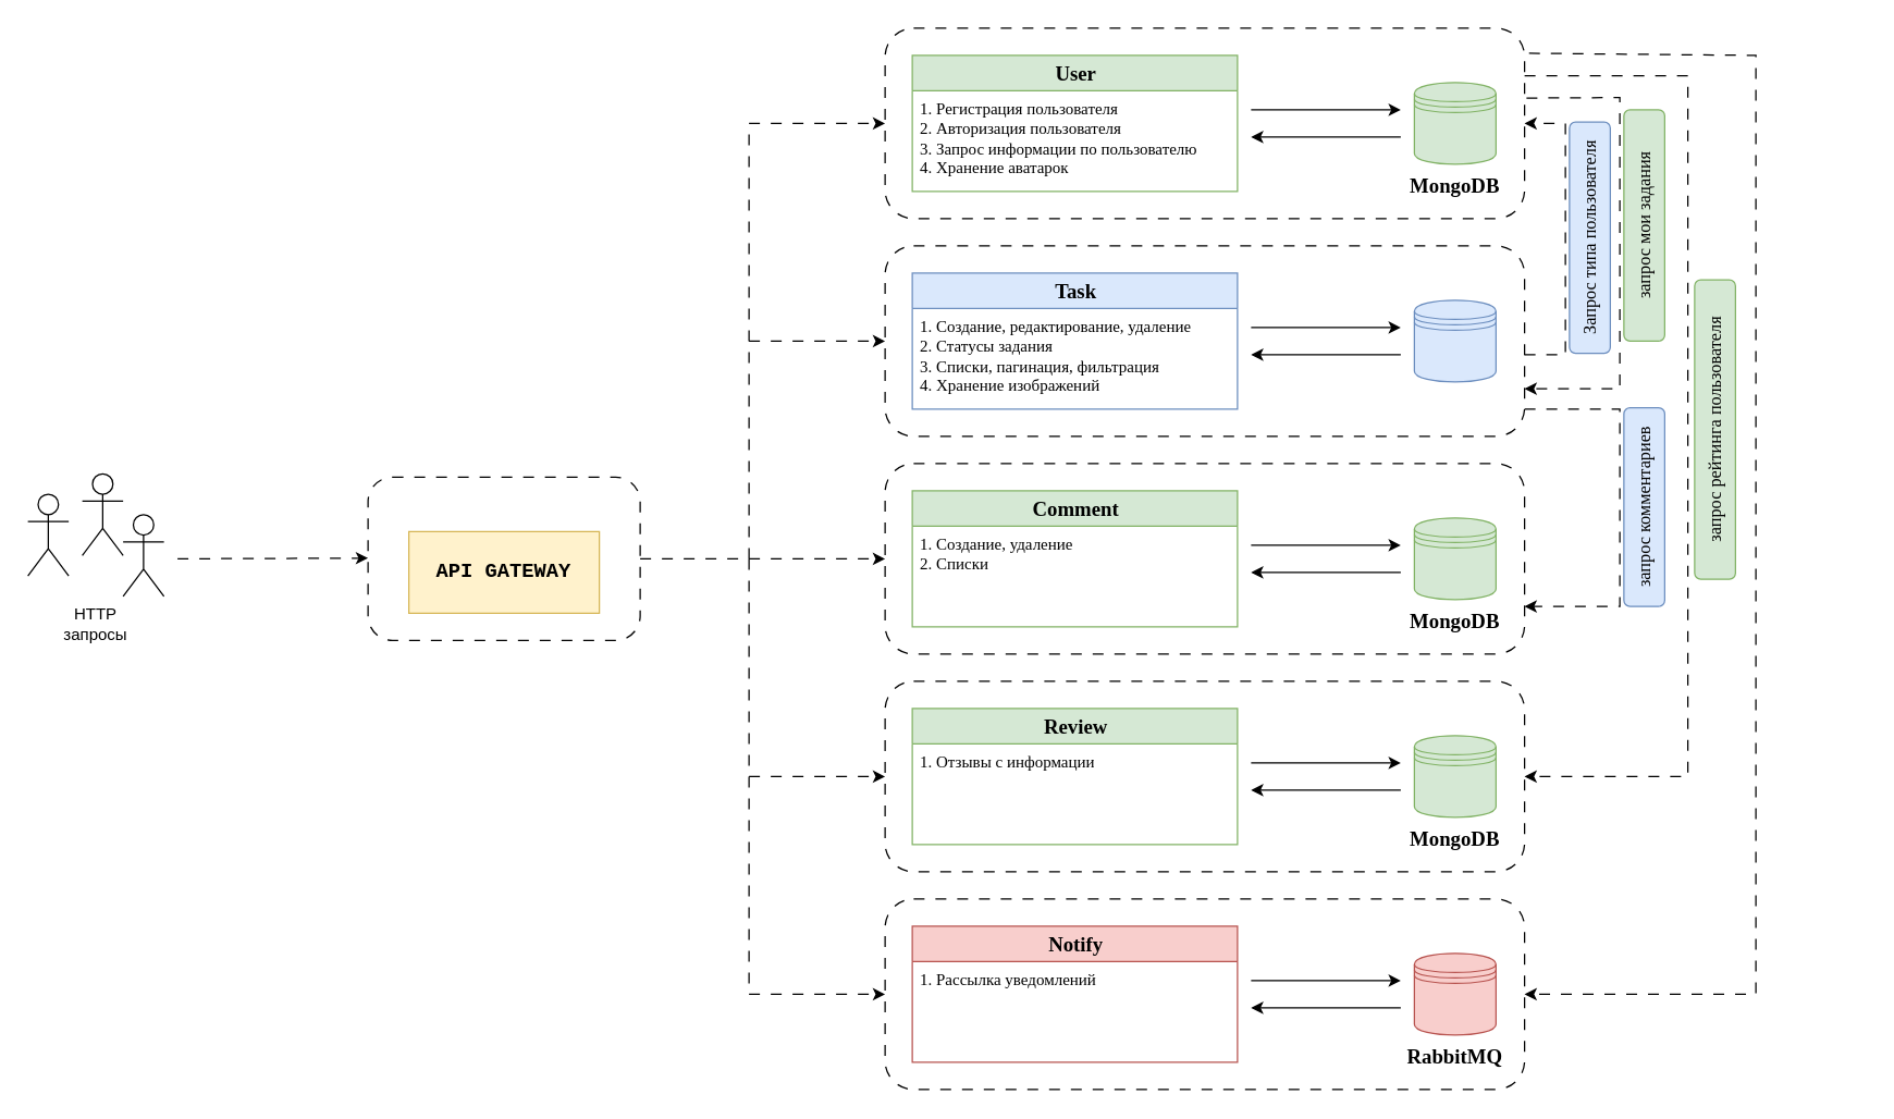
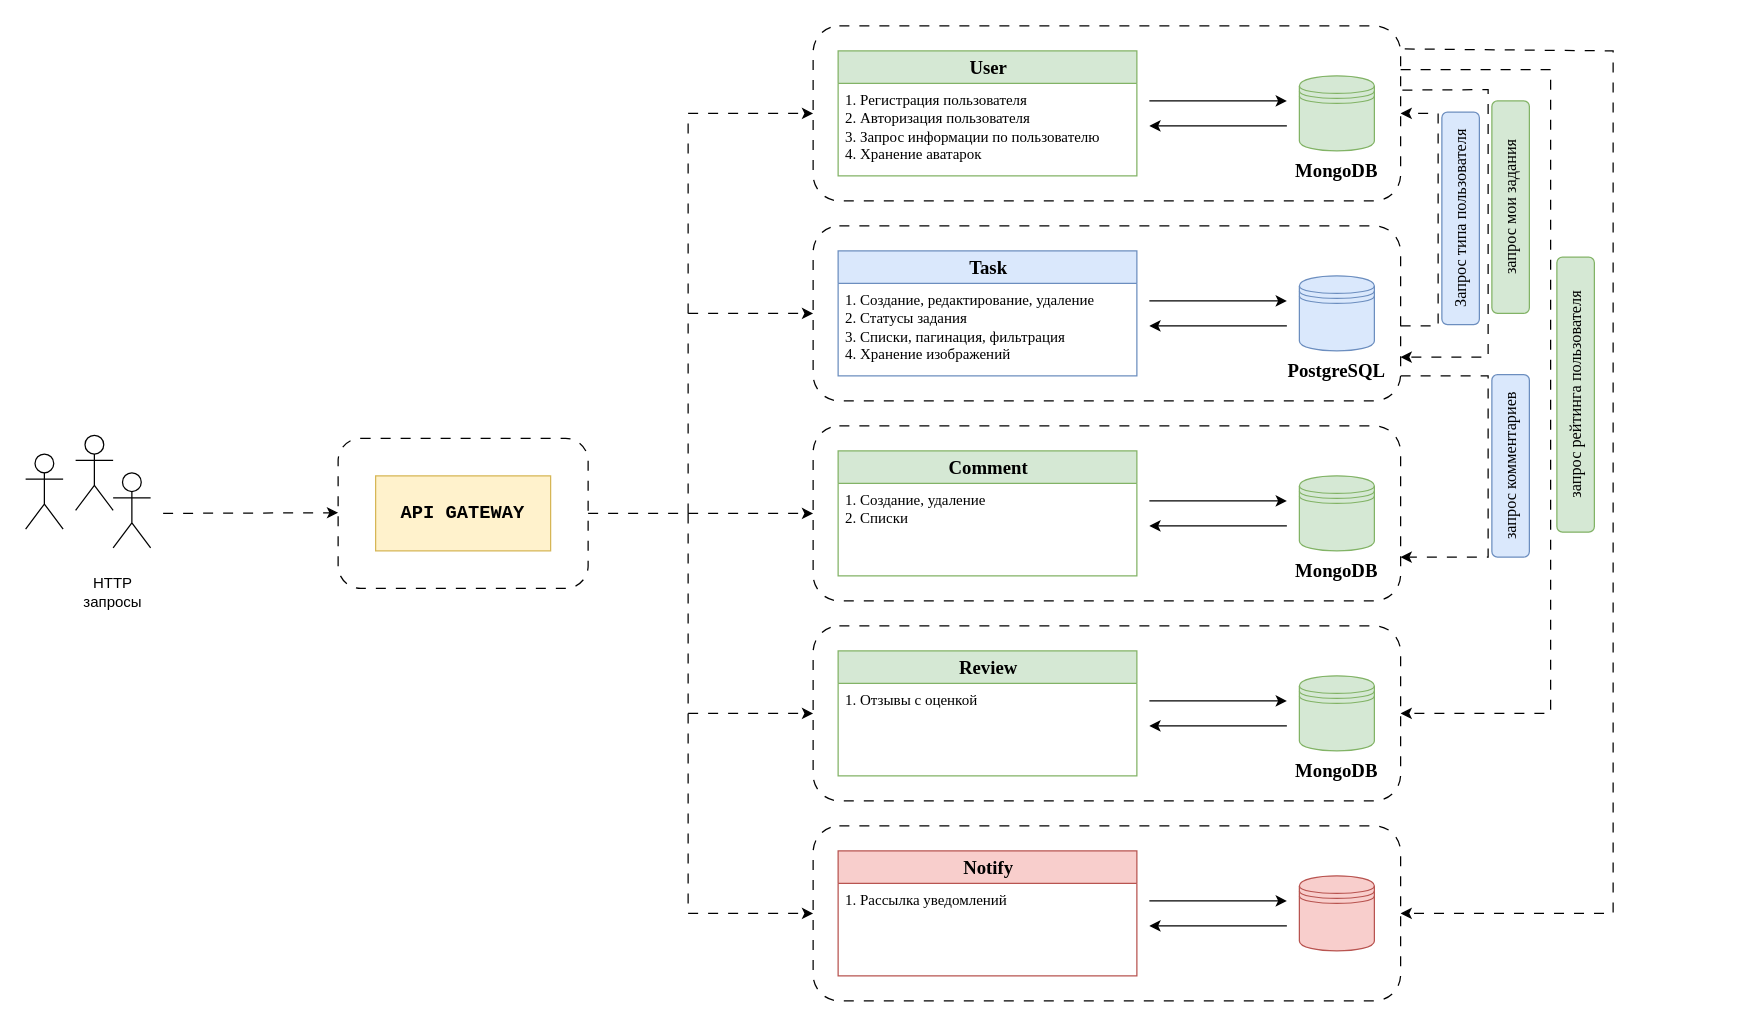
  <mxCell id="0" />
  <mxCell id="1" parent="0" />
  <mxCell id="2" value="" style="rounded=1;whiteSpace=wrap;html=1;fillColor=none;dashed=1;dashPattern=8 8;" parent="1" vertex="1"><mxGeometry x="270" y="350" width="200" height="120" as="geometry" /></mxCell>
  <mxCell id="3" value="" style="rounded=1;whiteSpace=wrap;html=1;fillColor=none;dashed=1;dashPattern=8 8;fontFamily=Tahoma;" parent="1" vertex="1"><mxGeometry x="650" y="20" width="470" height="140" as="geometry" /></mxCell>
  <mxCell id="4" value="" style="rounded=1;whiteSpace=wrap;html=1;fillColor=none;dashed=1;dashPattern=8 8;fontFamily=Tahoma;" parent="1" vertex="1"><mxGeometry x="650" y="340" width="470" height="140" as="geometry" /></mxCell>
  <mxCell id="5" value="" style="rounded=1;whiteSpace=wrap;html=1;fillColor=none;dashed=1;dashPattern=8 8;fontFamily=Tahoma;" parent="1" vertex="1"><mxGeometry x="650" y="180" width="470" height="140" as="geometry" /></mxCell>
- <mxCell id="6" value="API GATEWAY" style="rounded=0;whiteSpace=wrap;html=1;fontFamily=Courier New;fontSize=15;verticalAlign=middle;fontStyle=1;fillColor=#fff2cc;strokeColor=#d6b656;" parent="1" vertex="1"><mxGeometry x="300" y="390" width="140" height="60" as="geometry" /></mxCell>
+ <mxCell id="6" value="API GATEWAY" style="rounded=0;whiteSpace=wrap;html=1;fontFamily=Courier New;fontSize=15;verticalAlign=middle;fontStyle=1;fillColor=#fff2cc;strokeColor=#d6b656;" parent="1" vertex="1"><mxGeometry x="300" y="380" width="140" height="60" as="geometry" /></mxCell>
  <mxCell id="7" value="" style="shape=datastore;whiteSpace=wrap;html=1;fillColor=#d5e8d4;strokeColor=#82b366;fontFamily=Tahoma;" parent="1" vertex="1"><mxGeometry x="1039" y="60" width="60" height="60" as="geometry" /></mxCell>
  <mxCell id="8" value="" style="endArrow=classic;html=1;rounded=0;fontFamily=Tahoma;" parent="1" edge="1"><mxGeometry width="50" height="50" relative="1" as="geometry"><mxPoint x="919" y="80" as="sourcePoint" /><mxPoint x="1029" y="80" as="targetPoint" /></mxGeometry></mxCell>
  <mxCell id="9" value="" style="endArrow=classic;html=1;rounded=0;fontFamily=Tahoma;" parent="1" edge="1"><mxGeometry width="50" height="50" relative="1" as="geometry"><mxPoint x="1029" y="100" as="sourcePoint" /><mxPoint x="919" y="100" as="targetPoint" /></mxGeometry></mxCell>
  <mxCell id="10" value="MongoDB" style="text;html=1;strokeColor=none;fillColor=none;align=center;verticalAlign=middle;whiteSpace=wrap;rounded=0;fontFamily=Tahoma;fontSize=15;fontStyle=1" parent="1" vertex="1"><mxGeometry x="1039" y="120" width="60" height="30" as="geometry" /></mxCell>
  <mxCell id="11" value="&lt;font size=&quot;1&quot; style=&quot;&quot;&gt;&lt;b style=&quot;font-size: 15px;&quot;&gt;User&lt;/b&gt;&lt;/font&gt;" style="swimlane;fontStyle=0;childLayout=stackLayout;horizontal=1;startSize=26;fillColor=#d5e8d4;horizontalStack=0;resizeParent=1;resizeParentMax=0;resizeLast=0;collapsible=1;marginBottom=0;html=1;strokeColor=#82b366;fontFamily=Tahoma;" parent="1" vertex="1"><mxGeometry x="670" y="40" width="239" height="100" as="geometry"><mxRectangle x="81" y="36" width="70" height="30" as="alternateBounds" /></mxGeometry></mxCell>
  <mxCell id="12" value="1. Регистрация пользователя&lt;br&gt;2. Авторизация пользователя&lt;br&gt;3. Запрос информации по пользователю&lt;br&gt;4. Хранение аватарок" style="text;strokeColor=none;fillColor=none;align=left;verticalAlign=top;spacingLeft=4;spacingRight=4;overflow=hidden;rotatable=0;points=[[0,0.5],[1,0.5]];portConstraint=eastwest;whiteSpace=wrap;html=1;fontFamily=Tahoma;" parent="11" vertex="1"><mxGeometry y="26" width="239" height="74" as="geometry" /></mxCell>
  <mxCell id="13" value="" style="shape=datastore;whiteSpace=wrap;html=1;fillColor=#dae8fc;strokeColor=#6c8ebf;fontFamily=Tahoma;" parent="1" vertex="1"><mxGeometry x="1039" y="220" width="60" height="60" as="geometry" /></mxCell>
  <mxCell id="14" value="" style="endArrow=classic;html=1;rounded=0;fontFamily=Tahoma;" parent="1" edge="1"><mxGeometry width="50" height="50" relative="1" as="geometry"><mxPoint x="919" y="240" as="sourcePoint" /><mxPoint x="1029" y="240" as="targetPoint" /></mxGeometry></mxCell>
  <mxCell id="15" value="" style="endArrow=classic;html=1;rounded=0;fontFamily=Tahoma;" parent="1" edge="1"><mxGeometry width="50" height="50" relative="1" as="geometry"><mxPoint x="1029" y="260" as="sourcePoint" /><mxPoint x="919" y="260" as="targetPoint" /></mxGeometry></mxCell>
+ <mxCell id="16" value="PostgreSQL" style="text;html=1;strokeColor=none;fillColor=none;align=center;verticalAlign=middle;whiteSpace=wrap;rounded=0;fontFamily=Tahoma;fontSize=15;fontStyle=1" parent="1" vertex="1"><mxGeometry x="1039" y="280" width="60" height="30" as="geometry" /></mxCell>
  <mxCell id="17" value="&lt;span style=&quot;font-size: 15px;&quot;&gt;&lt;b&gt;Task&lt;/b&gt;&lt;/span&gt;" style="swimlane;fontStyle=0;childLayout=stackLayout;horizontal=1;startSize=26;fillColor=#dae8fc;horizontalStack=0;resizeParent=1;resizeParentMax=0;resizeLast=0;collapsible=1;marginBottom=0;html=1;strokeColor=#6c8ebf;fontFamily=Tahoma;" parent="1" vertex="1"><mxGeometry x="670" y="200" width="239" height="100" as="geometry"><mxRectangle x="81" y="36" width="70" height="30" as="alternateBounds" /></mxGeometry></mxCell>
  <mxCell id="18" value="1. Создание, редактирование, удаление&lt;br&gt;2. Статусы задания&lt;br&gt;3. Списки, пагинация, фильтрация&lt;br&gt;4. Хранение изображений" style="text;strokeColor=none;fillColor=none;align=left;verticalAlign=top;spacingLeft=4;spacingRight=4;overflow=hidden;rotatable=0;points=[[0,0.5],[1,0.5]];portConstraint=eastwest;whiteSpace=wrap;html=1;fontFamily=Tahoma;" parent="17" vertex="1"><mxGeometry y="26" width="239" height="74" as="geometry" /></mxCell>
  <mxCell id="19" value="" style="shape=datastore;whiteSpace=wrap;html=1;fillColor=#d5e8d4;strokeColor=#82b366;fontFamily=Tahoma;" parent="1" vertex="1"><mxGeometry x="1039" y="380" width="60" height="60" as="geometry" /></mxCell>
  <mxCell id="20" value="" style="endArrow=classic;html=1;rounded=0;fontFamily=Tahoma;" parent="1" edge="1"><mxGeometry width="50" height="50" relative="1" as="geometry"><mxPoint x="919" y="400" as="sourcePoint" /><mxPoint x="1029" y="400" as="targetPoint" /></mxGeometry></mxCell>
  <mxCell id="21" value="" style="endArrow=classic;html=1;rounded=0;fontFamily=Tahoma;" parent="1" edge="1"><mxGeometry width="50" height="50" relative="1" as="geometry"><mxPoint x="1029" y="420" as="sourcePoint" /><mxPoint x="919" y="420" as="targetPoint" /></mxGeometry></mxCell>
  <mxCell id="22" value="MongoDB" style="text;html=1;strokeColor=none;fillColor=none;align=center;verticalAlign=middle;whiteSpace=wrap;rounded=0;fontFamily=Tahoma;fontSize=15;fontStyle=1" parent="1" vertex="1"><mxGeometry x="1039" y="440" width="60" height="30" as="geometry" /></mxCell>
  <mxCell id="23" value="&lt;span style=&quot;font-size: 15px;&quot;&gt;&lt;b&gt;Comment&lt;/b&gt;&lt;/span&gt;" style="swimlane;fontStyle=0;childLayout=stackLayout;horizontal=1;startSize=26;fillColor=#d5e8d4;horizontalStack=0;resizeParent=1;resizeParentMax=0;resizeLast=0;collapsible=1;marginBottom=0;html=1;strokeColor=#82b366;fontFamily=Tahoma;" parent="1" vertex="1"><mxGeometry x="670" y="360" width="239" height="100" as="geometry"><mxRectangle x="81" y="36" width="70" height="30" as="alternateBounds" /></mxGeometry></mxCell>
  <mxCell id="24" value="1. Создание, удаление&lt;br&gt;2. Списки" style="text;strokeColor=none;fillColor=none;align=left;verticalAlign=top;spacingLeft=4;spacingRight=4;overflow=hidden;rotatable=0;points=[[0,0.5],[1,0.5]];portConstraint=eastwest;whiteSpace=wrap;html=1;fontFamily=Tahoma;" parent="23" vertex="1"><mxGeometry y="26" width="239" height="74" as="geometry" /></mxCell>
  <mxCell id="25" value="" style="rounded=1;whiteSpace=wrap;html=1;fillColor=none;dashed=1;dashPattern=8 8;fontFamily=Tahoma;" parent="1" vertex="1"><mxGeometry x="650" y="500" width="470" height="140" as="geometry" /></mxCell>
  <mxCell id="26" value="" style="shape=datastore;whiteSpace=wrap;html=1;fillColor=#d5e8d4;strokeColor=#82b366;fontFamily=Tahoma;" parent="1" vertex="1"><mxGeometry x="1039" y="540" width="60" height="60" as="geometry" /></mxCell>
  <mxCell id="27" value="" style="endArrow=classic;html=1;rounded=0;fontFamily=Tahoma;" parent="1" edge="1"><mxGeometry width="50" height="50" relative="1" as="geometry"><mxPoint x="919" y="560" as="sourcePoint" /><mxPoint x="1029" y="560" as="targetPoint" /></mxGeometry></mxCell>
  <mxCell id="28" value="" style="endArrow=classic;html=1;rounded=0;fontFamily=Tahoma;" parent="1" edge="1"><mxGeometry width="50" height="50" relative="1" as="geometry"><mxPoint x="1029" y="580" as="sourcePoint" /><mxPoint x="919" y="580" as="targetPoint" /></mxGeometry></mxCell>
  <mxCell id="29" value="MongoDB" style="text;html=1;strokeColor=none;fillColor=none;align=center;verticalAlign=middle;whiteSpace=wrap;rounded=0;fontFamily=Tahoma;fontSize=15;fontStyle=1" parent="1" vertex="1"><mxGeometry x="1039" y="600" width="60" height="30" as="geometry" /></mxCell>
  <mxCell id="30" value="&lt;span style=&quot;font-size: 15px;&quot;&gt;&lt;b&gt;Review&lt;/b&gt;&lt;/span&gt;" style="swimlane;fontStyle=0;childLayout=stackLayout;horizontal=1;startSize=26;fillColor=#d5e8d4;horizontalStack=0;resizeParent=1;resizeParentMax=0;resizeLast=0;collapsible=1;marginBottom=0;html=1;strokeColor=#82b366;fontFamily=Tahoma;" parent="1" vertex="1"><mxGeometry x="670" y="520" width="239" height="100" as="geometry"><mxRectangle x="81" y="36" width="70" height="30" as="alternateBounds" /></mxGeometry></mxCell>
- <mxCell id="31" value="1. Отзывы с информации" style="text;strokeColor=none;fillColor=none;align=left;verticalAlign=top;spacingLeft=4;spacingRight=4;overflow=hidden;rotatable=0;points=[[0,0.5],[1,0.5]];portConstraint=eastwest;whiteSpace=wrap;html=1;fontFamily=Tahoma;" parent="30" vertex="1"><mxGeometry y="26" width="239" height="74" as="geometry" /></mxCell>
+ <mxCell id="31" value="1. Отзывы с оценкой" style="text;strokeColor=none;fillColor=none;align=left;verticalAlign=top;spacingLeft=4;spacingRight=4;overflow=hidden;rotatable=0;points=[[0,0.5],[1,0.5]];portConstraint=eastwest;whiteSpace=wrap;html=1;fontFamily=Tahoma;" parent="30" vertex="1"><mxGeometry y="26" width="239" height="74" as="geometry" /></mxCell>
  <mxCell id="32" value="" style="rounded=1;whiteSpace=wrap;html=1;fillColor=none;dashed=1;dashPattern=8 8;fontFamily=Tahoma;" parent="1" vertex="1"><mxGeometry x="650" y="660" width="470" height="140" as="geometry" /></mxCell>
  <mxCell id="33" value="" style="shape=datastore;whiteSpace=wrap;html=1;fillColor=#f8cecc;strokeColor=#b85450;fontFamily=Tahoma;" parent="1" vertex="1"><mxGeometry x="1039" y="700" width="60" height="60" as="geometry" /></mxCell>
  <mxCell id="34" value="" style="endArrow=classic;html=1;rounded=0;fontFamily=Tahoma;" parent="1" edge="1"><mxGeometry width="50" height="50" relative="1" as="geometry"><mxPoint x="919" y="720" as="sourcePoint" /><mxPoint x="1029" y="720" as="targetPoint" /></mxGeometry></mxCell>
  <mxCell id="35" value="" style="endArrow=classic;html=1;rounded=0;fontFamily=Tahoma;" parent="1" edge="1"><mxGeometry width="50" height="50" relative="1" as="geometry"><mxPoint x="1029" y="740" as="sourcePoint" /><mxPoint x="919" y="740" as="targetPoint" /></mxGeometry></mxCell>
- <mxCell id="36" value="RabbitMQ" style="text;html=1;strokeColor=none;fillColor=none;align=center;verticalAlign=middle;whiteSpace=wrap;rounded=0;fontFamily=Tahoma;fontSize=15;fontStyle=1" parent="1" vertex="1"><mxGeometry x="1039" y="760" width="60" height="30" as="geometry" /></mxCell>
  <mxCell id="37" value="&lt;span style=&quot;font-size: 15px;&quot;&gt;&lt;b&gt;Notify&lt;/b&gt;&lt;/span&gt;" style="swimlane;fontStyle=0;childLayout=stackLayout;horizontal=1;startSize=26;fillColor=#f8cecc;horizontalStack=0;resizeParent=1;resizeParentMax=0;resizeLast=0;collapsible=1;marginBottom=0;html=1;strokeColor=#b85450;fontFamily=Tahoma;" parent="1" vertex="1"><mxGeometry x="670" y="680" width="239" height="100" as="geometry"><mxRectangle x="81" y="36" width="70" height="30" as="alternateBounds" /></mxGeometry></mxCell>
  <mxCell id="38" value="1. Рассылка уведомлений" style="text;strokeColor=none;fillColor=none;align=left;verticalAlign=top;spacingLeft=4;spacingRight=4;overflow=hidden;rotatable=0;points=[[0,0.5],[1,0.5]];portConstraint=eastwest;whiteSpace=wrap;html=1;fontFamily=Tahoma;" parent="37" vertex="1"><mxGeometry y="26" width="239" height="74" as="geometry" /></mxCell>
  <mxCell id="39" value="" style="endArrow=classic;html=1;rounded=0;exitX=1;exitY=0.5;exitDx=0;exitDy=0;dashed=1;dashPattern=8 8;" parent="1" source="2" edge="1"><mxGeometry width="50" height="50" relative="1" as="geometry"><mxPoint x="330" y="200" as="sourcePoint" /><mxPoint x="650" y="90" as="targetPoint" /><Array as="points"><mxPoint x="550" y="410" /><mxPoint x="550" y="90" /></Array></mxGeometry></mxCell>
  <mxCell id="40" value="" style="endArrow=classic;html=1;rounded=0;entryX=0;entryY=0.5;entryDx=0;entryDy=0;dashed=1;dashPattern=8 8;" parent="1" target="32" edge="1"><mxGeometry width="50" height="50" relative="1" as="geometry"><mxPoint x="550" y="410" as="sourcePoint" /><mxPoint x="650" y="730" as="targetPoint" /><Array as="points"><mxPoint x="550" y="410" /><mxPoint x="550" y="730" /></Array></mxGeometry></mxCell>
  <mxCell id="41" value="" style="endArrow=classic;html=1;rounded=0;entryX=0;entryY=0.5;entryDx=0;entryDy=0;dashed=1;dashPattern=8 8;" parent="1" target="5" edge="1"><mxGeometry width="50" height="50" relative="1" as="geometry"><mxPoint x="550" y="250" as="sourcePoint" /><mxPoint x="500" y="230" as="targetPoint" /><Array as="points"><mxPoint x="610" y="250" /></Array></mxGeometry></mxCell>
  <mxCell id="42" value="" style="endArrow=classic;html=1;rounded=0;entryX=0;entryY=0.5;entryDx=0;entryDy=0;dashed=1;dashPattern=8 8;" parent="1" target="4" edge="1"><mxGeometry width="50" height="50" relative="1" as="geometry"><mxPoint x="550" y="410" as="sourcePoint" /><mxPoint x="500" y="230" as="targetPoint" /><Array as="points"><mxPoint x="550" y="410" /></Array></mxGeometry></mxCell>
  <mxCell id="43" value="" style="endArrow=classic;html=1;rounded=0;entryX=0;entryY=0.5;entryDx=0;entryDy=0;dashed=1;dashPattern=8 8;" parent="1" target="25" edge="1"><mxGeometry width="50" height="50" relative="1" as="geometry"><mxPoint x="550" y="570" as="sourcePoint" /><mxPoint x="650" y="410" as="targetPoint" /><Array as="points" /></mxGeometry></mxCell>
  <mxCell id="44" value="" style="endArrow=classic;html=1;rounded=0;entryX=1;entryY=0.5;entryDx=0;entryDy=0;dashed=1;dashPattern=8 8;fontFamily=Tahoma;" parent="1" target="3" edge="1"><mxGeometry width="50" height="50" relative="1" as="geometry"><mxPoint x="1120" y="260" as="sourcePoint" /><mxPoint x="470" y="150" as="targetPoint" /><Array as="points"><mxPoint x="1120" y="260" /><mxPoint x="1150" y="260" /><mxPoint x="1150" y="90" /></Array></mxGeometry></mxCell>
  <mxCell id="45" value="Запрос типа пользователя" style="text;html=1;strokeColor=#6c8ebf;fillColor=#dae8fc;align=center;verticalAlign=middle;whiteSpace=wrap;rounded=1;rotation=270;fontSize=13;fontFamily=Tahoma;" parent="1" vertex="1"><mxGeometry x="1083" y="159" width="170" height="30" as="geometry" /></mxCell>
  <mxCell id="46" value="" style="endArrow=classic;html=1;rounded=0;entryX=1;entryY=0.75;entryDx=0;entryDy=0;dashed=1;dashPattern=8 8;exitX=1.003;exitY=0.367;exitDx=0;exitDy=0;exitPerimeter=0;fontFamily=Tahoma;" parent="1" source="3" target="5" edge="1"><mxGeometry width="50" height="50" relative="1" as="geometry"><mxPoint x="1230" y="70" as="sourcePoint" /><mxPoint x="1310" y="100" as="targetPoint" /><Array as="points"><mxPoint x="1190" y="71" /><mxPoint x="1190" y="285" /></Array></mxGeometry></mxCell>
  <mxCell id="47" value="запрос мои задания" style="text;html=1;strokeColor=#82b366;fillColor=#d5e8d4;align=center;verticalAlign=middle;whiteSpace=wrap;rounded=1;rotation=270;fontSize=13;fontFamily=Tahoma;" parent="1" vertex="1"><mxGeometry x="1123" y="150" width="170" height="30" as="geometry" /></mxCell>
  <mxCell id="48" value="" style="endArrow=classic;html=1;rounded=0;entryX=1;entryY=0.75;entryDx=0;entryDy=0;dashed=1;dashPattern=8 8;fontFamily=Tahoma;" parent="1" target="4" edge="1"><mxGeometry width="50" height="50" relative="1" as="geometry"><mxPoint x="1120" y="300" as="sourcePoint" /><mxPoint x="1300" y="140" as="targetPoint" /><Array as="points"><mxPoint x="1120" y="300" /><mxPoint x="1190" y="300" /><mxPoint x="1190" y="370" /><mxPoint x="1190" y="445" /></Array></mxGeometry></mxCell>
  <mxCell id="49" value="запрос комментариев" style="text;html=1;strokeColor=#6c8ebf;fillColor=#dae8fc;align=center;verticalAlign=middle;whiteSpace=wrap;rounded=1;rotation=270;fontSize=13;fontFamily=Tahoma;" parent="1" vertex="1"><mxGeometry x="1135" y="357" width="146" height="30" as="geometry" /></mxCell>
  <mxCell id="50" value="" style="endArrow=classic;html=1;rounded=0;entryX=1;entryY=0.5;entryDx=0;entryDy=0;dashed=1;dashPattern=8 8;exitX=1;exitY=0.25;exitDx=0;exitDy=0;fontFamily=Tahoma;" parent="1" source="3" target="25" edge="1"><mxGeometry width="50" height="50" relative="1" as="geometry"><mxPoint x="1220" y="40" as="sourcePoint" /><mxPoint x="1220" y="270" as="targetPoint" /><Array as="points"><mxPoint x="1240" y="55" /><mxPoint x="1240" y="570" /></Array></mxGeometry></mxCell>
  <mxCell id="51" value="запрос рейтинга пользователя" style="text;html=1;strokeColor=#82b366;fillColor=#d5e8d4;align=center;verticalAlign=middle;whiteSpace=wrap;rounded=1;rotation=270;fontSize=13;fontFamily=Tahoma;" parent="1" vertex="1"><mxGeometry x="1150" y="300" width="220" height="30" as="geometry" /></mxCell>
  <mxCell id="52" value="" style="endArrow=classic;html=1;rounded=0;entryX=1;entryY=0.5;entryDx=0;entryDy=0;dashed=1;dashPattern=8 8;exitX=1.007;exitY=0.132;exitDx=0;exitDy=0;exitPerimeter=0;fontFamily=Tahoma;" parent="1" source="3" target="32" edge="1"><mxGeometry width="50" height="50" relative="1" as="geometry"><mxPoint x="1170" y="40" as="sourcePoint" /><mxPoint x="1170" y="555" as="targetPoint" /><Array as="points"><mxPoint x="1290" y="40" /><mxPoint x="1290" y="730" /></Array></mxGeometry></mxCell>
  <mxCell id="53" value="" style="shape=umlActor;verticalLabelPosition=bottom;verticalAlign=top;html=1;outlineConnect=0;" parent="1" vertex="1"><mxGeometry x="60" y="347.5" width="30" height="60" as="geometry" /></mxCell>
  <mxCell id="54" value="" style="shape=umlActor;verticalLabelPosition=bottom;verticalAlign=top;html=1;outlineConnect=0;" parent="1" vertex="1"><mxGeometry x="20" y="362.5" width="30" height="60" as="geometry" /></mxCell>
  <mxCell id="55" value="" style="shape=umlActor;verticalLabelPosition=bottom;verticalAlign=top;html=1;outlineConnect=0;" parent="1" vertex="1"><mxGeometry x="90" y="377.5" width="30" height="60" as="geometry" /></mxCell>
- <mxCell id="56" value="HTTP запросы" style="text;html=1;strokeColor=none;fillColor=none;align=center;verticalAlign=middle;whiteSpace=wrap;rounded=0;" parent="1" vertex="1"><mxGeometry x="40" y="442.5" width="60" height="30" as="geometry" /></mxCell>
+ <mxCell id="56" value="HTTP запросы" style="text;html=1;strokeColor=none;fillColor=none;align=center;verticalAlign=middle;whiteSpace=wrap;rounded=0;" parent="1" vertex="1"><mxGeometry x="60" y="457.5" width="60" height="30" as="geometry" /></mxCell>
  <mxCell id="57" value="" style="endArrow=classic;html=1;rounded=0;entryX=0;entryY=0.5;entryDx=0;entryDy=0;dashed=1;dashPattern=8 8;" parent="1" edge="1"><mxGeometry width="50" height="50" relative="1" as="geometry"><mxPoint x="130" y="410" as="sourcePoint" /><mxPoint x="270" y="409.5" as="targetPoint" /><Array as="points"><mxPoint x="130" y="410" /></Array></mxGeometry></mxCell>
